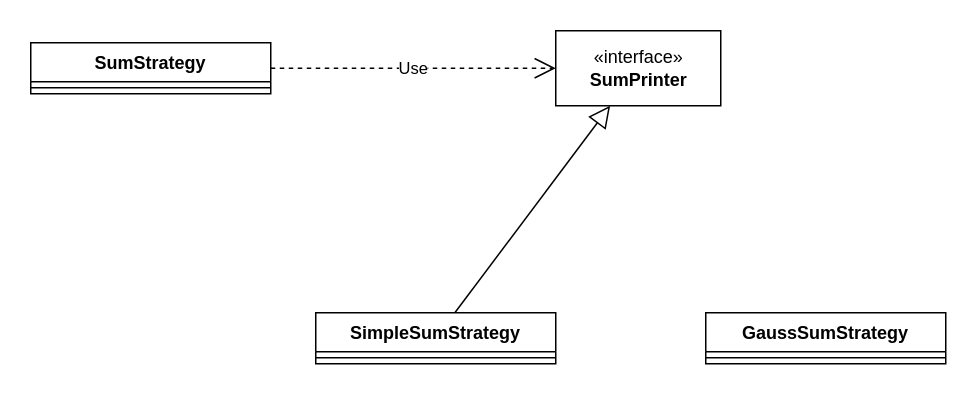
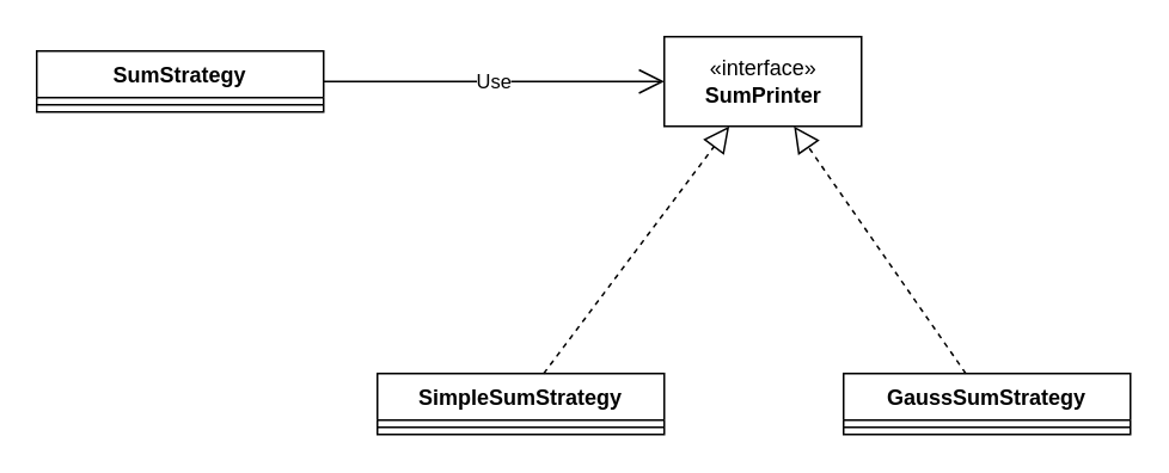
  <mxCell id="0" />
  <mxCell id="1" parent="0" />
  <mxCell id="2" value="SumStrategy" style="swimlane;fontStyle=1;align=center;verticalAlign=top;childLayout=stackLayout;horizontal=1;startSize=26;horizontalStack=0;resizeParent=1;resizeParentMax=0;resizeLast=0;collapsible=1;marginBottom=0;" vertex="1" parent="1"><mxGeometry x="20" y="28" width="160" height="34" as="geometry" /></mxCell>
  <mxCell id="3" value="" style="line;strokeWidth=1;fillColor=none;align=left;verticalAlign=middle;spacingTop=-1;spacingLeft=3;spacingRight=3;rotatable=0;labelPosition=right;points=[];portConstraint=eastwest;strokeColor=inherit;" vertex="1" parent="2"><mxGeometry y="26" width="160" height="8" as="geometry" /></mxCell>
  <mxCell id="4" value="SimpleSumStrategy" style="swimlane;fontStyle=1;align=center;verticalAlign=top;childLayout=stackLayout;horizontal=1;startSize=26;horizontalStack=0;resizeParent=1;resizeParentMax=0;resizeLast=0;collapsible=1;marginBottom=0;" vertex="1" parent="1"><mxGeometry x="210" y="208" width="160" height="34" as="geometry" /></mxCell>
  <mxCell id="5" value="" style="line;strokeWidth=1;fillColor=none;align=left;verticalAlign=middle;spacingTop=-1;spacingLeft=3;spacingRight=3;rotatable=0;labelPosition=right;points=[];portConstraint=eastwest;strokeColor=inherit;" vertex="1" parent="4"><mxGeometry y="26" width="160" height="8" as="geometry" /></mxCell>
  <mxCell id="6" value="GaussSumStrategy" style="swimlane;fontStyle=1;align=center;verticalAlign=top;childLayout=stackLayout;horizontal=1;startSize=26;horizontalStack=0;resizeParent=1;resizeParentMax=0;resizeLast=0;collapsible=1;marginBottom=0;" vertex="1" parent="1"><mxGeometry x="470" y="208" width="160" height="34" as="geometry" /></mxCell>
  <mxCell id="7" value="" style="line;strokeWidth=1;fillColor=none;align=left;verticalAlign=middle;spacingTop=-1;spacingLeft=3;spacingRight=3;rotatable=0;labelPosition=right;points=[];portConstraint=eastwest;strokeColor=inherit;" vertex="1" parent="6"><mxGeometry y="26" width="160" height="8" as="geometry" /></mxCell>
  <mxCell id="8" value="«interface»&lt;br&gt;&lt;b&gt;SumPrinter&lt;/b&gt;" style="html=1;" vertex="1" parent="1"><mxGeometry x="370" y="20" width="110" height="50" as="geometry" /></mxCell>
- <mxCell id="9" value="" style="endArrow=block;dashed=0;endFill=0;endSize=12;html=1;rounded=0;" edge="1" parent="1" source="4" target="8"><mxGeometry width="160" relative="1" as="geometry"><mxPoint x="220" y="388" as="sourcePoint" /><mxPoint x="380" y="388" as="targetPoint" /></mxGeometry></mxCell>
- <mxCell id="11" value="Use" style="endArrow=open;endSize=12;dashed=1;html=1;rounded=0;" edge="1" parent="1" source="2" target="8"><mxGeometry width="160" relative="1" as="geometry"><mxPoint x="220" y="388" as="sourcePoint" /><mxPoint x="380" y="388" as="targetPoint" /></mxGeometry></mxCell>
+ <mxCell id="9" value="" style="endArrow=block;dashed=1;endFill=0;endSize=12;html=1;rounded=0;" edge="1" parent="1" source="4" target="8"><mxGeometry width="160" relative="1" as="geometry"><mxPoint x="220" y="388" as="sourcePoint" /><mxPoint x="380" y="388" as="targetPoint" /></mxGeometry></mxCell>
+ <mxCell id="10" value="" style="endArrow=block;dashed=1;endFill=0;endSize=12;html=1;rounded=0;" edge="1" parent="1" source="6" target="8"><mxGeometry width="160" relative="1" as="geometry"><mxPoint x="312.75" y="218" as="sourcePoint" /><mxPoint x="416.25" y="80" as="targetPoint" /></mxGeometry></mxCell>
+ <mxCell id="11" value="Use" style="endArrow=open;endSize=12;dashed=0;html=1;rounded=0;" edge="1" parent="1" source="2" target="8"><mxGeometry width="160" relative="1" as="geometry"><mxPoint x="220" y="388" as="sourcePoint" /><mxPoint x="380" y="388" as="targetPoint" /></mxGeometry></mxCell>
